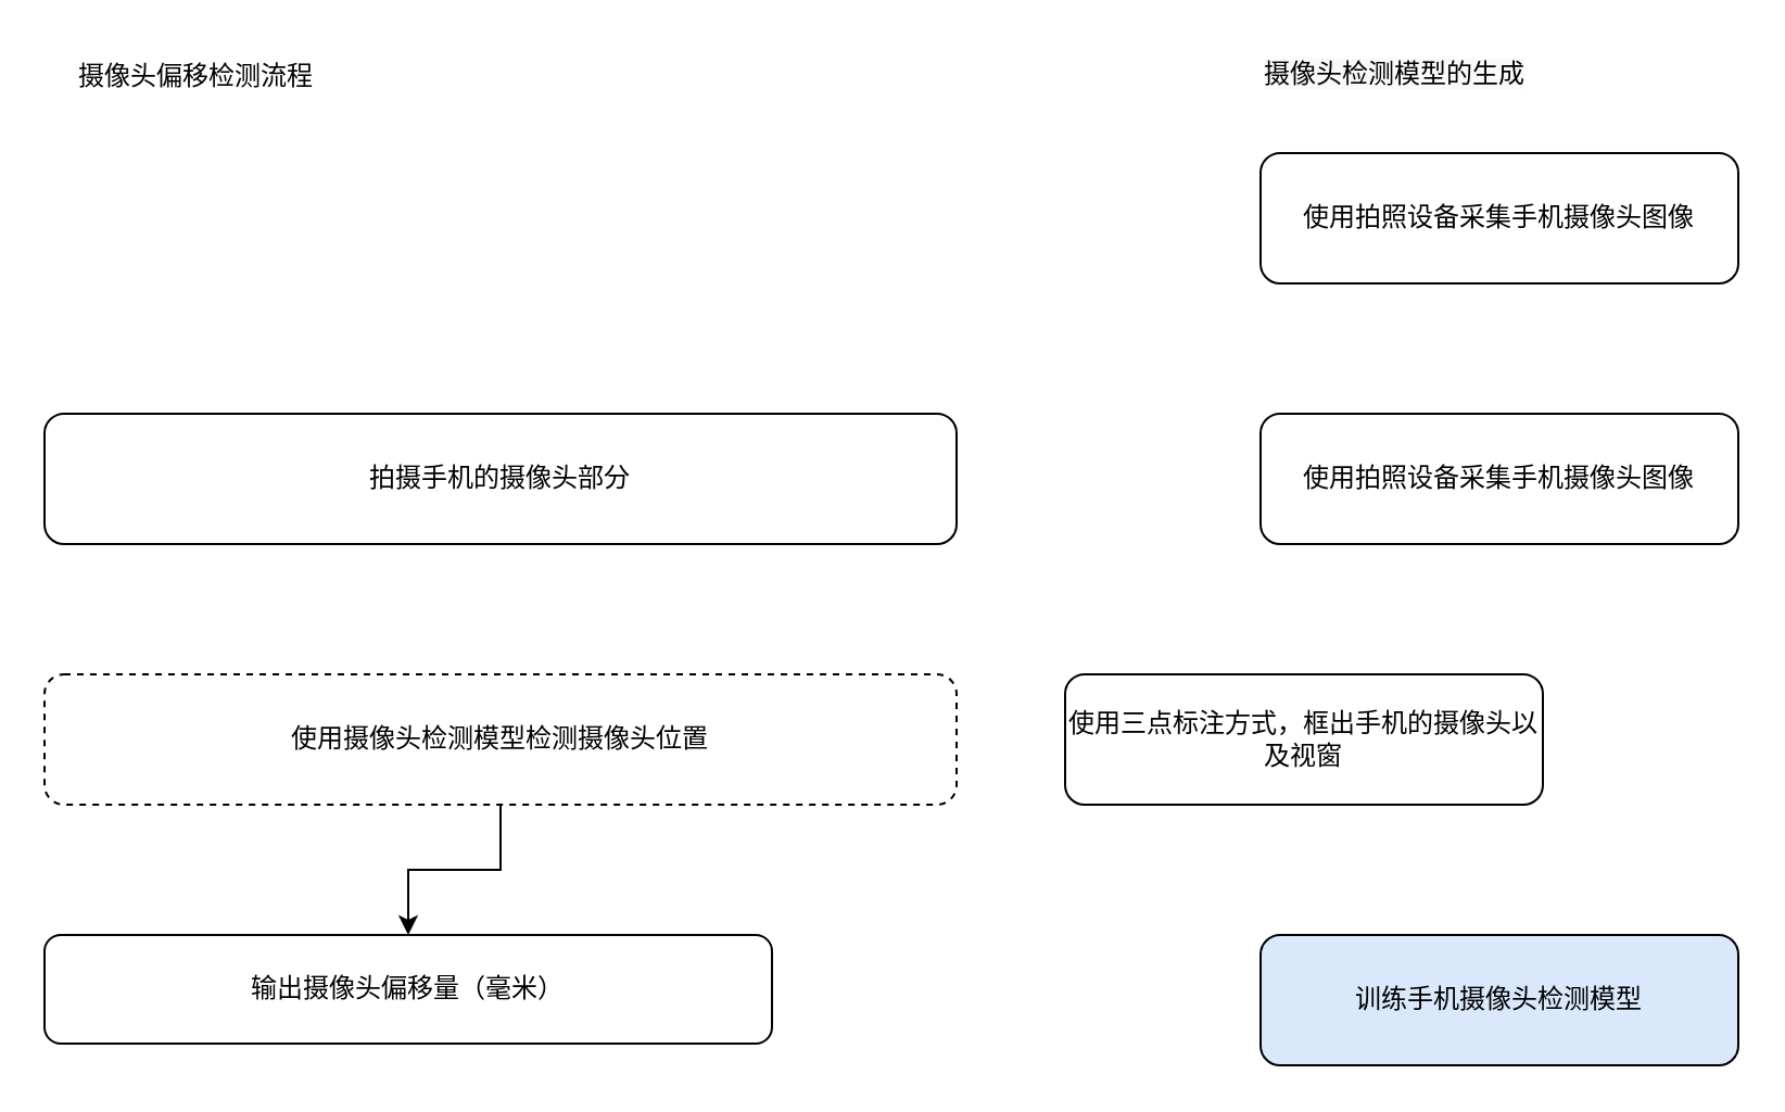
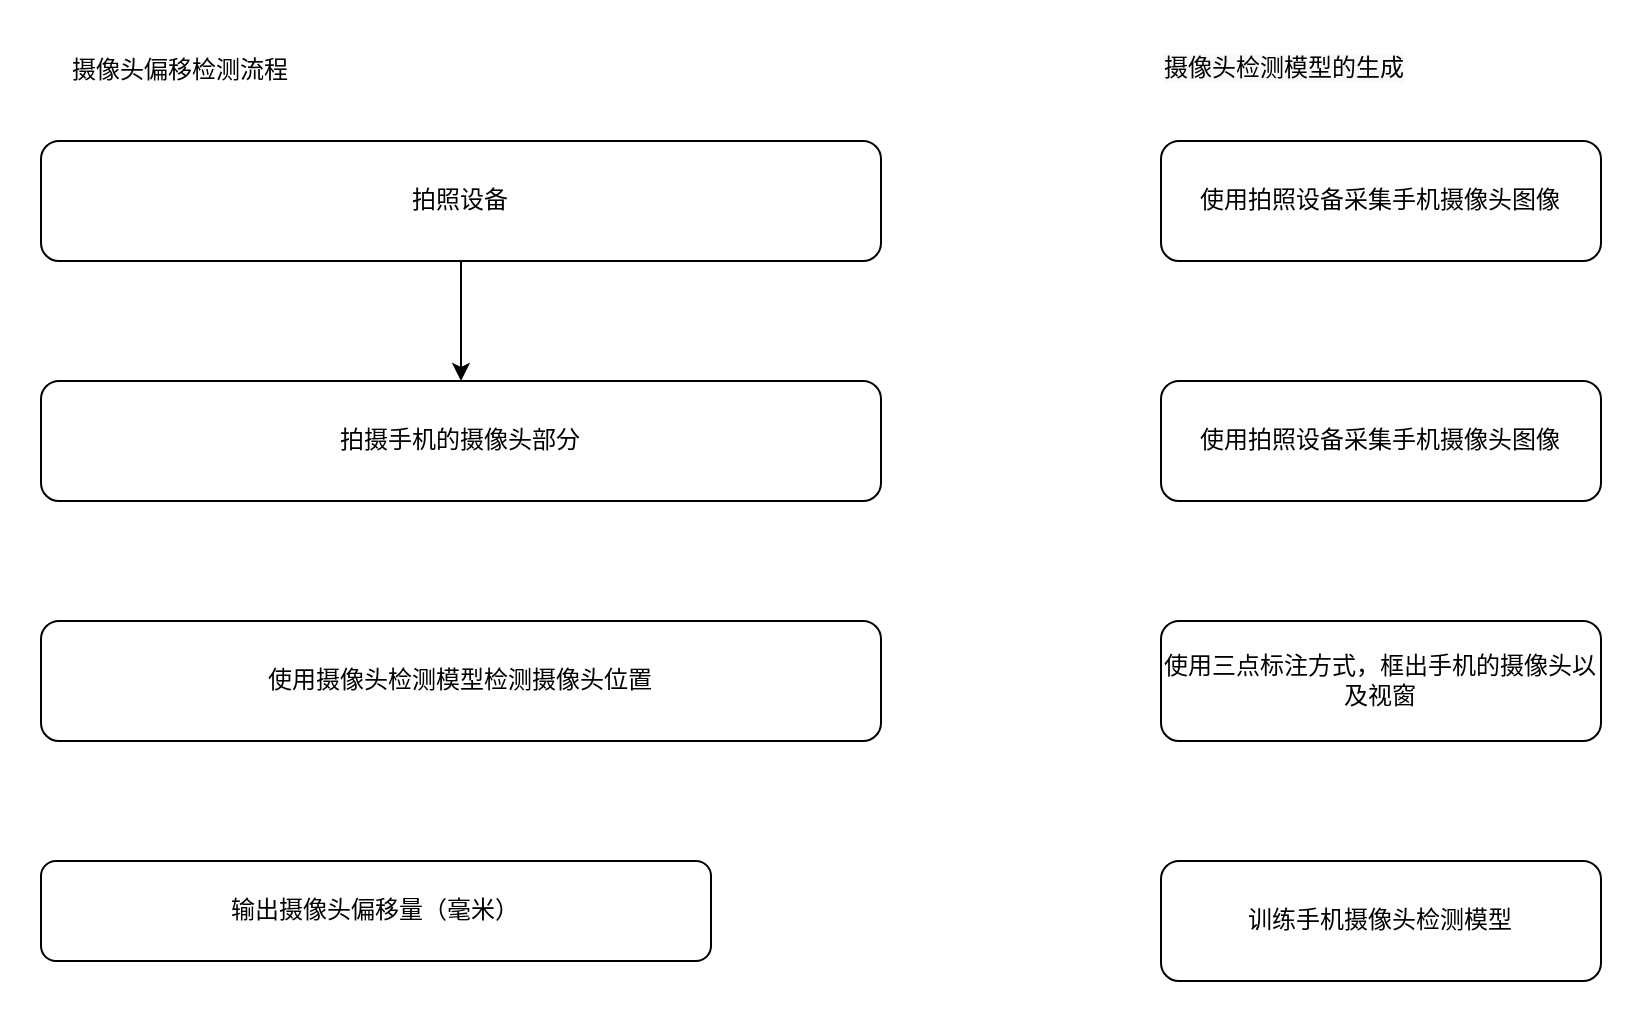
  <mxCell id="0" />
  <mxCell id="1" parent="0" />
+ <mxCell id="2" value="" style="edgeStyle=orthogonalEdgeStyle;rounded=0;orthogonalLoop=1;jettySize=auto;html=1;" edge="1" parent="1" source="3" target="4"><mxGeometry relative="1" as="geometry" /></mxCell>
+ <mxCell id="3" value="拍照设备" style="rounded=1;whiteSpace=wrap;html=1;" vertex="1" parent="1"><mxGeometry x="20" y="70" width="420" height="60" as="geometry" /></mxCell>
  <mxCell id="4" value="拍摄手机的摄像头部分" style="rounded=1;whiteSpace=wrap;html=1;" vertex="1" parent="1"><mxGeometry x="20" y="190" width="420" height="60" as="geometry" /></mxCell>
- <mxCell id="5" value="" style="edgeStyle=orthogonalEdgeStyle;rounded=0;orthogonalLoop=1;jettySize=auto;html=1;" edge="1" parent="1" source="6" target="7"><mxGeometry relative="1" as="geometry" /></mxCell>
- <mxCell id="6" value="使用摄像头检测模型检测摄像头位置" style="rounded=1;whiteSpace=wrap;html=1;dashed=1;" vertex="1" parent="1"><mxGeometry x="20" y="310" width="420" height="60" as="geometry" /></mxCell>
+ <mxCell id="6" value="使用摄像头检测模型检测摄像头位置" style="rounded=1;whiteSpace=wrap;html=1;" vertex="1" parent="1"><mxGeometry x="20" y="310" width="420" height="60" as="geometry" /></mxCell>
  <mxCell id="7" value="输出摄像头偏移量（毫米）" style="rounded=1;whiteSpace=wrap;html=1;" vertex="1" parent="1"><mxGeometry x="20" y="430" width="335" height="50" as="geometry" /></mxCell>
  <mxCell id="8" value="使用拍照设备采集手机摄像头图像" style="rounded=1;whiteSpace=wrap;html=1;" vertex="1" parent="1"><mxGeometry x="580" y="70" width="220" height="60" as="geometry" /></mxCell>
  <mxCell id="9" value="摄像头偏移检测流程" style="text;html=1;strokeColor=none;fillColor=none;align=center;verticalAlign=middle;whiteSpace=wrap;rounded=0;" vertex="1" parent="1"><mxGeometry x="20" y="20" width="140" height="30" as="geometry" /></mxCell>
  <mxCell id="10" value="&lt;span style=&quot;color: rgb(0, 0, 0); font-family: Helvetica; font-size: 12px; font-style: normal; font-variant-ligatures: normal; font-variant-caps: normal; font-weight: 400; letter-spacing: normal; orphans: 2; text-align: center; text-indent: 0px; text-transform: none; widows: 2; word-spacing: 0px; -webkit-text-stroke-width: 0px; background-color: rgb(248, 249, 250); text-decoration-thickness: initial; text-decoration-style: initial; text-decoration-color: initial; float: none; display: inline !important;&quot;&gt;摄像头检测模型的生成&lt;/span&gt;" style="text;whiteSpace=wrap;html=1;" vertex="1" parent="1"><mxGeometry x="580" y="20" width="180" height="30" as="geometry" /></mxCell>
  <mxCell id="11" value="使用拍照设备采集手机摄像头图像" style="rounded=1;whiteSpace=wrap;html=1;" vertex="1" parent="1"><mxGeometry x="580" y="190" width="220" height="60" as="geometry" /></mxCell>
- <mxCell id="12" value="使用三点标注方式，框出手机的摄像头以及视窗" style="rounded=1;whiteSpace=wrap;html=1;" vertex="1" parent="1"><mxGeometry x="490" y="310" width="220" height="60" as="geometry" /></mxCell>
- <mxCell id="13" value="训练手机摄像头检测模型" style="rounded=1;whiteSpace=wrap;html=1;fillColor=#dae8fc;" vertex="1" parent="1"><mxGeometry x="580" y="430" width="220" height="60" as="geometry" /></mxCell>
+ <mxCell id="12" value="使用三点标注方式，框出手机的摄像头以及视窗" style="rounded=1;whiteSpace=wrap;html=1;" vertex="1" parent="1"><mxGeometry x="580" y="310" width="220" height="60" as="geometry" /></mxCell>
+ <mxCell id="13" value="训练手机摄像头检测模型" style="rounded=1;whiteSpace=wrap;html=1;" vertex="1" parent="1"><mxGeometry x="580" y="430" width="220" height="60" as="geometry" /></mxCell>
